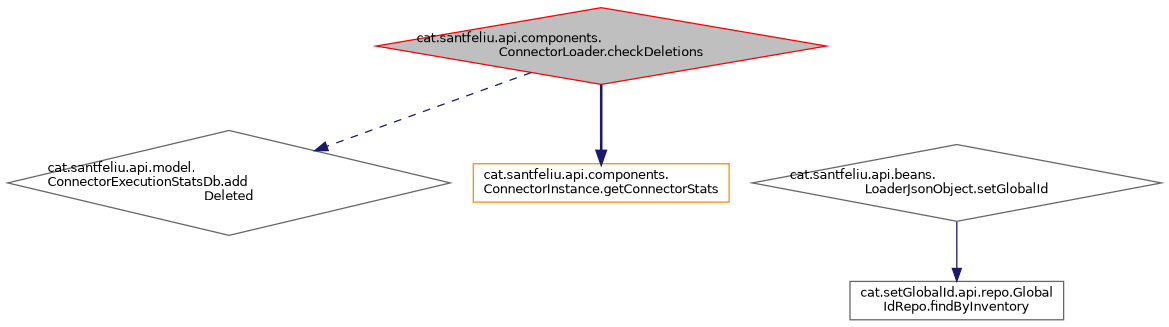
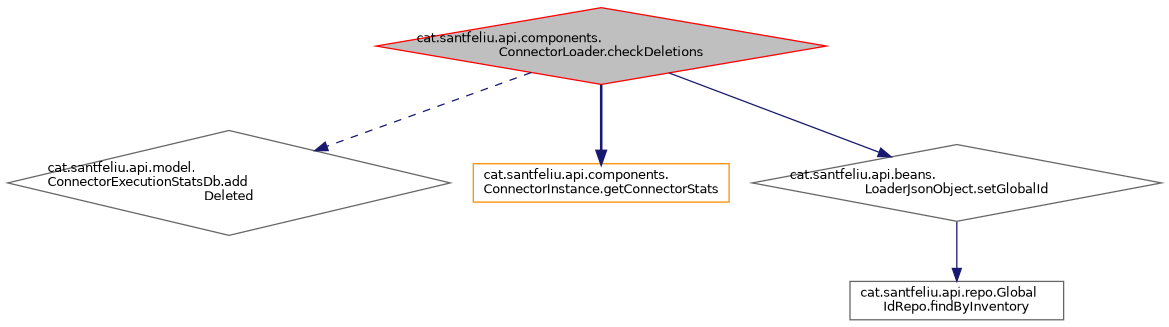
  digraph {
    rankdir=TB
    node [color=gray40 fillcolor=white fontname=Helvetica fontsize=10 shape=diamond style=filled]
    edge [color=midnightblue fontname=Helvetica fontsize=10 labelfontname=Helvetica labelfontsize=10 style=solid]
    n1 [color=red fillcolor=grey75 fontcolor=black height=0.2 label="cat.santfeliu.api.components.\lConnectorLoader.checkDeletions" width=0.4]
    n2 [height=0.2 label="cat.santfeliu.api.model.\lConnectorExecutionStatsDb.add\lDeleted" width=0.4]
    n3 [color=darkorange height=0.2 label="cat.santfeliu.api.components.\lConnectorInstance.getConnectorStats" shape=box width=0.4]
    n4 [height=0.2 label="cat.santfeliu.api.beans.\lLoaderJsonObject.setGlobalId" width=0.4]
-   n5 [height=0.2 label="cat.setGlobalId.api.repo.Global\lIdRepo.findByInventory" shape=box width=0.4]
+   n5 [height=0.2 label="cat.santfeliu.api.repo.Global\lIdRepo.findByInventory" shape=box width=0.4]
    n1 -> n2 [style=dashed]
    n1 -> n3 [style=bold]
+   n1 -> n4
    n4 -> n5
  }
